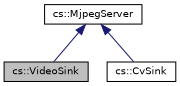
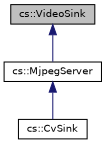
  digraph {
    node [color=black fillcolor=white fontname=Helvetica fontsize=10 shape=record style=filled]
    edge [color=midnightblue dir=back fontname=Helvetica fontsize=10 labelfontname=Helvetica labelfontsize=10 style=solid]
    n1 [fillcolor=grey75 fontcolor=black height=0.2 label="cs::VideoSink" width=0.4]
    n2 [height=0.2 label="cs::MjpegServer" width=0.4]
    n3 [height=0.2 label="cs::CvSink" width=0.4]
-   n2 -> n1
+   n1 -> n2
    n2 -> n3
  }
